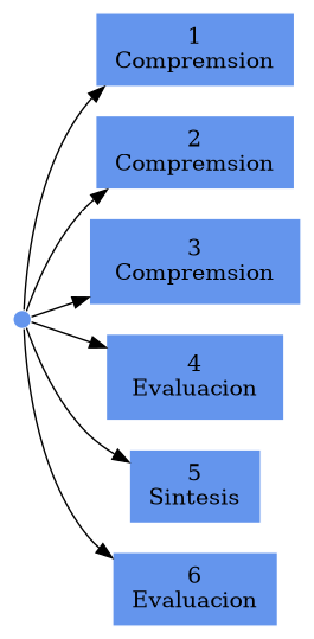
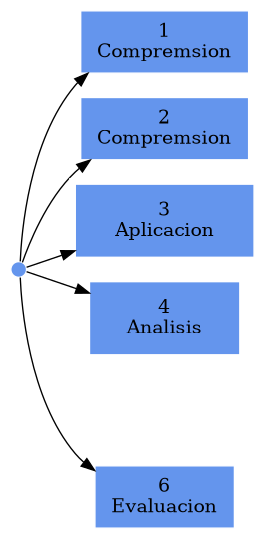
  digraph {
    fontname="DejaVu Serif"
    rankdir=LR
    node [color=white fillcolor=cornflowerblue fontname="DejaVu Serif" peripheries=2 shape=box style=filled]
    edge [fontname="DejaVu Serif"]
    C [shape=point]
    n2 [label="1\nCompremsion"]
    n3 [label="2\nCompremsion"]
-   n4 [label="3\nCompremsion"]
-   n5 [label="4\nEvaluacion"]
-   n6 [label="5\nSintesis"]
+   n4 [label="3\nAplicacion"]
+   n5 [label="4\nAnalisis"]
    n7 [label="6\nEvaluacion"]
    C -> n2
    C -> n3
    C -> n4
    C -> n5
-   C -> n6
    C -> n7
  }
